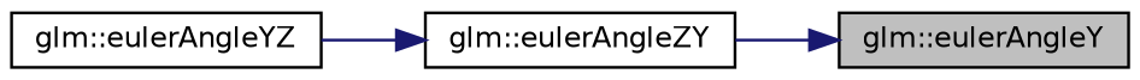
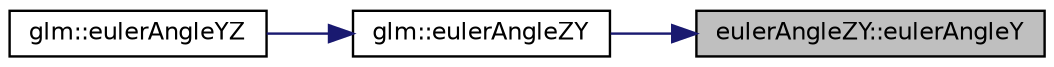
  digraph {
    rankdir=RL
    node [color=black fillcolor=white fontname=Helvetica fontsize=10 shape=record style=filled]
    edge [color=midnightblue dir=back fontname=Helvetica fontsize=10 labelfontname=Helvetica labelfontsize=10 style=solid]
-   n1 [fillcolor=grey75 fontcolor=black height=0.2 label="glm::eulerAngleY" width=0.4]
+   n1 [fillcolor=grey75 fontcolor=black height=0.2 label="eulerAngleZY::eulerAngleY" width=0.4]
    n2 [height=0.2 label="glm::eulerAngleZY" width=0.4]
    n3 [height=0.2 label="glm::eulerAngleYZ" width=0.4]
    n1 -> n2
    n2 -> n3
  }
